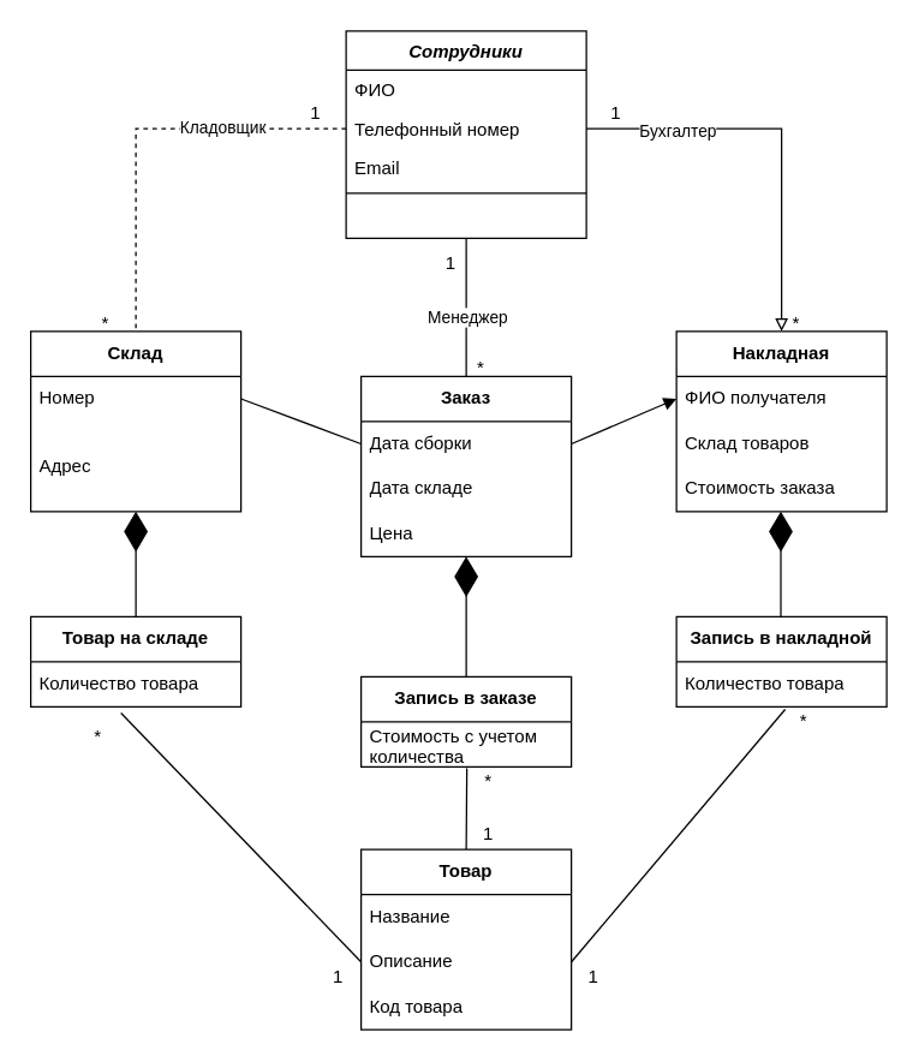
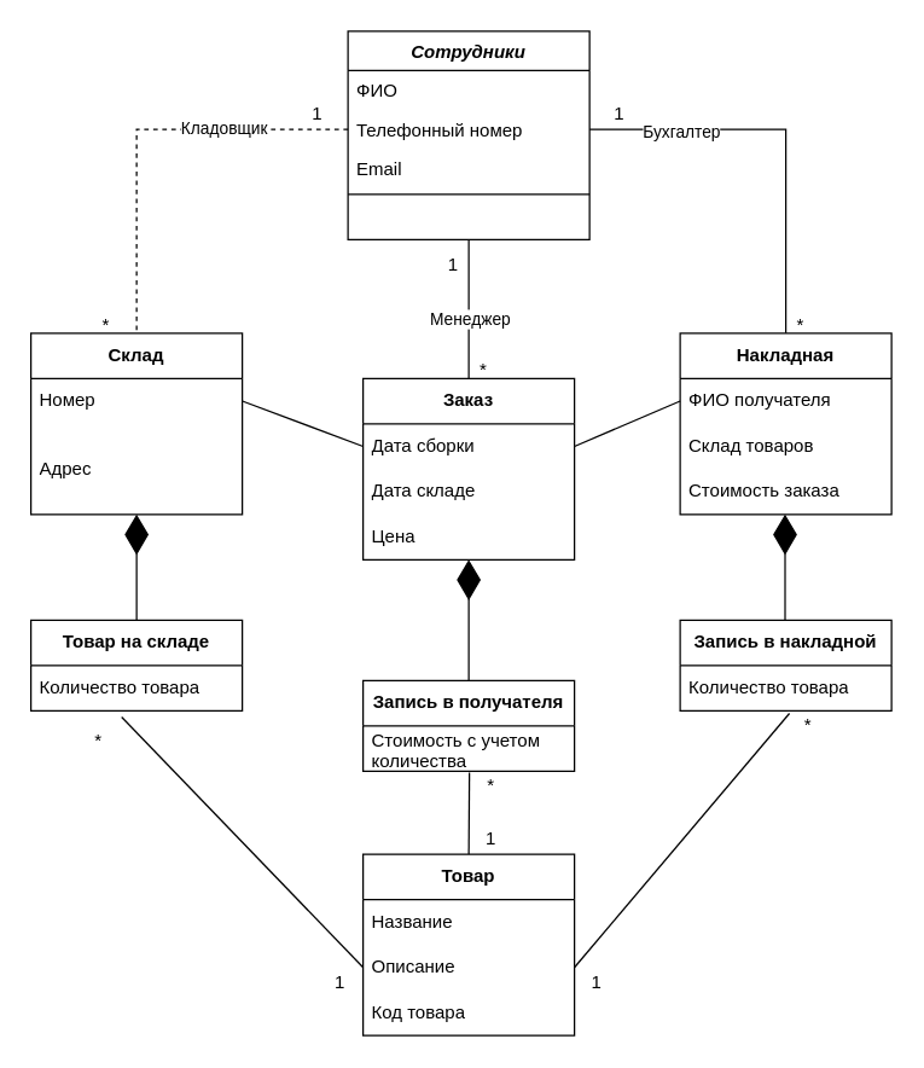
  <mxCell id="0" />
  <mxCell id="1" parent="0" />
  <mxCell id="2" style="edgeStyle=orthogonalEdgeStyle;rounded=0;orthogonalLoop=1;jettySize=auto;html=1;endArrow=none;endFill=0;" edge="1" parent="1" source="4" target="12"><mxGeometry relative="1" as="geometry" /></mxCell>
  <mxCell id="3" value="Менеджер" style="edgeLabel;html=1;align=center;verticalAlign=middle;resizable=0;points=[];" vertex="1" connectable="0" parent="2"><mxGeometry x="-0.2" y="-1" relative="1" as="geometry"><mxPoint x="1" y="15" as="offset" /></mxGeometry></mxCell>
  <mxCell id="4" value="Сотрудники" style="swimlane;fontStyle=3;align=center;verticalAlign=top;childLayout=stackLayout;horizontal=1;startSize=26;horizontalStack=0;resizeParent=1;resizeLast=0;collapsible=1;marginBottom=0;rounded=0;shadow=0;strokeWidth=1;" parent="1" vertex="1"><mxGeometry x="230" y="20" width="160" height="138" as="geometry"><mxRectangle x="230" y="140" width="160" height="26" as="alternateBounds" /></mxGeometry></mxCell>
  <mxCell id="5" value="ФИО" style="text;align=left;verticalAlign=top;spacingLeft=4;spacingRight=4;overflow=hidden;rotatable=0;points=[[0,0.5],[1,0.5]];portConstraint=eastwest;" parent="4" vertex="1"><mxGeometry y="26" width="160" height="26" as="geometry" /></mxCell>
  <mxCell id="6" value="Телефонный номер" style="text;align=left;verticalAlign=top;spacingLeft=4;spacingRight=4;overflow=hidden;rotatable=0;points=[[0,0.5],[1,0.5]];portConstraint=eastwest;rounded=0;shadow=0;html=0;" parent="4" vertex="1"><mxGeometry y="52" width="160" height="26" as="geometry" /></mxCell>
  <mxCell id="7" value="Email " style="text;align=left;verticalAlign=top;spacingLeft=4;spacingRight=4;overflow=hidden;rotatable=0;points=[[0,0.5],[1,0.5]];portConstraint=eastwest;rounded=0;shadow=0;html=0;" parent="4" vertex="1"><mxGeometry y="78" width="160" height="26" as="geometry" /></mxCell>
  <mxCell id="8" value="" style="line;html=1;strokeWidth=1;align=left;verticalAlign=middle;spacingTop=-1;spacingLeft=3;spacingRight=3;rotatable=0;labelPosition=right;points=[];portConstraint=eastwest;" parent="4" vertex="1"><mxGeometry y="104" width="160" height="8" as="geometry" /></mxCell>
  <mxCell id="9" value="&lt;b&gt;Склад&lt;/b&gt;" style="swimlane;fontStyle=0;childLayout=stackLayout;horizontal=1;startSize=30;horizontalStack=0;resizeParent=1;resizeParentMax=0;resizeLast=0;collapsible=1;marginBottom=0;whiteSpace=wrap;html=1;" vertex="1" parent="1"><mxGeometry x="20" y="220" width="140" height="120" as="geometry" /></mxCell>
  <mxCell id="10" value="Номер" style="text;strokeColor=none;fillColor=none;align=left;verticalAlign=middle;spacingLeft=4;spacingRight=4;overflow=hidden;points=[[0,0.5],[1,0.5]];portConstraint=eastwest;rotatable=0;whiteSpace=wrap;html=1;" vertex="1" parent="9"><mxGeometry y="30" width="140" height="30" as="geometry" /></mxCell>
  <mxCell id="11" value="Адрес" style="text;strokeColor=none;fillColor=none;align=left;verticalAlign=middle;spacingLeft=4;spacingRight=4;overflow=hidden;points=[[0,0.5],[1,0.5]];portConstraint=eastwest;rotatable=0;whiteSpace=wrap;html=1;" vertex="1" parent="9"><mxGeometry y="60" width="140" height="60" as="geometry" /></mxCell>
  <mxCell id="12" value="&lt;b&gt;Заказ&lt;/b&gt;" style="swimlane;fontStyle=0;childLayout=stackLayout;horizontal=1;startSize=30;horizontalStack=0;resizeParent=1;resizeParentMax=0;resizeLast=0;collapsible=1;marginBottom=0;whiteSpace=wrap;html=1;" vertex="1" parent="1"><mxGeometry x="240" y="250" width="140" height="120" as="geometry" /></mxCell>
  <mxCell id="13" value="Дата сборки" style="text;strokeColor=none;fillColor=none;align=left;verticalAlign=middle;spacingLeft=4;spacingRight=4;overflow=hidden;points=[[0,0.5],[1,0.5]];portConstraint=eastwest;rotatable=0;whiteSpace=wrap;html=1;" vertex="1" parent="12"><mxGeometry y="30" width="140" height="30" as="geometry" /></mxCell>
  <mxCell id="14" value="Дата складе" style="text;strokeColor=none;fillColor=none;align=left;verticalAlign=middle;spacingLeft=4;spacingRight=4;overflow=hidden;points=[[0,0.5],[1,0.5]];portConstraint=eastwest;rotatable=0;whiteSpace=wrap;html=1;" vertex="1" parent="12"><mxGeometry y="60" width="140" height="30" as="geometry" /></mxCell>
  <mxCell id="15" value="Цена" style="text;strokeColor=none;fillColor=none;align=left;verticalAlign=middle;spacingLeft=4;spacingRight=4;overflow=hidden;points=[[0,0.5],[1,0.5]];portConstraint=eastwest;rotatable=0;whiteSpace=wrap;html=1;" vertex="1" parent="12"><mxGeometry y="90" width="140" height="30" as="geometry" /></mxCell>
  <mxCell id="16" value="&lt;b&gt;Накладная&lt;/b&gt;" style="swimlane;fontStyle=0;childLayout=stackLayout;horizontal=1;startSize=30;horizontalStack=0;resizeParent=1;resizeParentMax=0;resizeLast=0;collapsible=1;marginBottom=0;whiteSpace=wrap;html=1;" vertex="1" parent="1"><mxGeometry x="450" y="220" width="140" height="120" as="geometry" /></mxCell>
  <mxCell id="17" value="ФИО получателя" style="text;strokeColor=none;fillColor=none;align=left;verticalAlign=middle;spacingLeft=4;spacingRight=4;overflow=hidden;points=[[0,0.5],[1,0.5]];portConstraint=eastwest;rotatable=0;whiteSpace=wrap;html=1;" vertex="1" parent="16"><mxGeometry y="30" width="140" height="30" as="geometry" /></mxCell>
  <mxCell id="18" value="Склад товаров" style="text;strokeColor=none;fillColor=none;align=left;verticalAlign=middle;spacingLeft=4;spacingRight=4;overflow=hidden;points=[[0,0.5],[1,0.5]];portConstraint=eastwest;rotatable=0;whiteSpace=wrap;html=1;" vertex="1" parent="16"><mxGeometry y="60" width="140" height="30" as="geometry" /></mxCell>
  <mxCell id="19" value="Стоимость заказа" style="text;strokeColor=none;fillColor=none;align=left;verticalAlign=middle;spacingLeft=4;spacingRight=4;overflow=hidden;points=[[0,0.5],[1,0.5]];portConstraint=eastwest;rotatable=0;whiteSpace=wrap;html=1;" vertex="1" parent="16"><mxGeometry y="90" width="140" height="30" as="geometry" /></mxCell>
  <mxCell id="20" style="edgeStyle=orthogonalEdgeStyle;rounded=0;orthogonalLoop=1;jettySize=auto;html=1;entryX=0.5;entryY=0;entryDx=0;entryDy=0;strokeColor=default;startArrow=none;startFill=0;endArrow=none;endFill=0;dashed=1;" edge="1" parent="1" source="6" target="9"><mxGeometry relative="1" as="geometry" /></mxCell>
  <mxCell id="21" value="Кладовщик" style="edgeLabel;html=1;align=center;verticalAlign=middle;resizable=0;points=[];" vertex="1" connectable="0" parent="20"><mxGeometry x="-0.394" y="-1" relative="1" as="geometry"><mxPoint as="offset" /></mxGeometry></mxCell>
- <mxCell id="22" style="edgeStyle=orthogonalEdgeStyle;rounded=0;orthogonalLoop=1;jettySize=auto;html=1;entryX=0.5;entryY=0;entryDx=0;entryDy=0;endArrow=block;endFill=0;" edge="1" parent="1" source="6" target="16"><mxGeometry relative="1" as="geometry" /></mxCell>
+ <mxCell id="22" style="edgeStyle=orthogonalEdgeStyle;rounded=0;orthogonalLoop=1;jettySize=auto;html=1;entryX=0.5;entryY=0;entryDx=0;entryDy=0;endArrow=none;endFill=0;" edge="1" parent="1" source="6" target="16"><mxGeometry relative="1" as="geometry" /></mxCell>
  <mxCell id="23" value="Бухгалтер" style="edgeLabel;html=1;align=center;verticalAlign=middle;resizable=0;points=[];" vertex="1" connectable="0" parent="22"><mxGeometry x="-0.548" y="-1" relative="1" as="geometry"><mxPoint as="offset" /></mxGeometry></mxCell>
  <mxCell id="24" value="&lt;b&gt;Товар на складе&lt;/b&gt;" style="swimlane;fontStyle=0;childLayout=stackLayout;horizontal=1;startSize=30;horizontalStack=0;resizeParent=1;resizeParentMax=0;resizeLast=0;collapsible=1;marginBottom=0;whiteSpace=wrap;html=1;" vertex="1" parent="1"><mxGeometry x="20" y="410" width="140" height="60" as="geometry" /></mxCell>
  <mxCell id="25" value="Количество товара" style="text;strokeColor=none;fillColor=none;align=left;verticalAlign=middle;spacingLeft=4;spacingRight=4;overflow=hidden;points=[[0,0.5],[1,0.5]];portConstraint=eastwest;rotatable=0;whiteSpace=wrap;html=1;" vertex="1" parent="24"><mxGeometry y="30" width="140" height="30" as="geometry" /></mxCell>
- <mxCell id="26" value="&lt;b&gt;Запись в заказе&lt;/b&gt;" style="swimlane;fontStyle=0;childLayout=stackLayout;horizontal=1;startSize=30;horizontalStack=0;resizeParent=1;resizeParentMax=0;resizeLast=0;collapsible=1;marginBottom=0;whiteSpace=wrap;html=1;" vertex="1" parent="1"><mxGeometry x="240" y="450" width="140" height="60" as="geometry" /></mxCell>
+ <mxCell id="26" value="&lt;b&gt;Запись в получателя&lt;/b&gt;" style="swimlane;fontStyle=0;childLayout=stackLayout;horizontal=1;startSize=30;horizontalStack=0;resizeParent=1;resizeParentMax=0;resizeLast=0;collapsible=1;marginBottom=0;whiteSpace=wrap;html=1;" vertex="1" parent="1"><mxGeometry x="240" y="450" width="140" height="60" as="geometry" /></mxCell>
  <mxCell id="27" value="Стоимость с учетом количества" style="text;strokeColor=none;fillColor=none;align=left;verticalAlign=middle;spacingLeft=4;spacingRight=4;overflow=hidden;points=[[0,0.5],[1,0.5]];portConstraint=eastwest;rotatable=0;whiteSpace=wrap;html=1;" vertex="1" parent="26"><mxGeometry y="30" width="140" height="30" as="geometry" /></mxCell>
  <mxCell id="28" value="&lt;b&gt;Запись в накладной&lt;/b&gt;" style="swimlane;fontStyle=0;childLayout=stackLayout;horizontal=1;startSize=30;horizontalStack=0;resizeParent=1;resizeParentMax=0;resizeLast=0;collapsible=1;marginBottom=0;whiteSpace=wrap;html=1;" vertex="1" parent="1"><mxGeometry x="450" y="410" width="140" height="60" as="geometry" /></mxCell>
  <mxCell id="29" value="Количество товара" style="text;strokeColor=none;fillColor=none;align=left;verticalAlign=middle;spacingLeft=4;spacingRight=4;overflow=hidden;points=[[0,0.5],[1,0.5]];portConstraint=eastwest;rotatable=0;whiteSpace=wrap;html=1;" vertex="1" parent="28"><mxGeometry y="30" width="140" height="30" as="geometry" /></mxCell>
  <mxCell id="30" value="&lt;b&gt;Товар&lt;/b&gt;" style="swimlane;fontStyle=0;childLayout=stackLayout;horizontal=1;startSize=30;horizontalStack=0;resizeParent=1;resizeParentMax=0;resizeLast=0;collapsible=1;marginBottom=0;whiteSpace=wrap;html=1;" vertex="1" parent="1"><mxGeometry x="240" y="565" width="140" height="120" as="geometry" /></mxCell>
  <mxCell id="31" value="Название" style="text;strokeColor=none;fillColor=none;align=left;verticalAlign=middle;spacingLeft=4;spacingRight=4;overflow=hidden;points=[[0,0.5],[1,0.5]];portConstraint=eastwest;rotatable=0;whiteSpace=wrap;html=1;" vertex="1" parent="30"><mxGeometry y="30" width="140" height="30" as="geometry" /></mxCell>
  <mxCell id="32" value="Описание" style="text;strokeColor=none;fillColor=none;align=left;verticalAlign=middle;spacingLeft=4;spacingRight=4;overflow=hidden;points=[[0,0.5],[1,0.5]];portConstraint=eastwest;rotatable=0;whiteSpace=wrap;html=1;" vertex="1" parent="30"><mxGeometry y="60" width="140" height="30" as="geometry" /></mxCell>
  <mxCell id="33" value="Код товара" style="text;strokeColor=none;fillColor=none;align=left;verticalAlign=middle;spacingLeft=4;spacingRight=4;overflow=hidden;points=[[0,0.5],[1,0.5]];portConstraint=eastwest;rotatable=0;whiteSpace=wrap;html=1;" vertex="1" parent="30"><mxGeometry y="90" width="140" height="30" as="geometry" /></mxCell>
  <mxCell id="34" value="" style="endArrow=diamondThin;endFill=1;endSize=24;html=1;rounded=0;exitX=0.5;exitY=0;exitDx=0;exitDy=0;" edge="1" parent="1" source="24" target="11"><mxGeometry width="160" relative="1" as="geometry"><mxPoint x="250" y="340" as="sourcePoint" /><mxPoint x="410" y="340" as="targetPoint" /></mxGeometry></mxCell>
  <mxCell id="35" value="" style="endArrow=diamondThin;endFill=1;endSize=24;html=1;rounded=0;exitX=0.5;exitY=0;exitDx=0;exitDy=0;" edge="1" parent="1" source="26"><mxGeometry width="160" relative="1" as="geometry"><mxPoint x="309.5" y="410" as="sourcePoint" /><mxPoint x="310" y="370" as="targetPoint" /></mxGeometry></mxCell>
  <mxCell id="36" value="" style="endArrow=diamondThin;endFill=1;endSize=24;html=1;rounded=0;exitX=0.5;exitY=0;exitDx=0;exitDy=0;" edge="1" parent="1"><mxGeometry width="160" relative="1" as="geometry"><mxPoint x="519.5" y="410" as="sourcePoint" /><mxPoint x="519.5" y="340" as="targetPoint" /></mxGeometry></mxCell>
  <mxCell id="37" value="" style="endArrow=none;html=1;rounded=0;exitX=1;exitY=0.5;exitDx=0;exitDy=0;entryX=0;entryY=0.5;entryDx=0;entryDy=0;" edge="1" parent="1" source="10" target="13"><mxGeometry width="50" height="50" relative="1" as="geometry"><mxPoint x="310" y="370" as="sourcePoint" /><mxPoint x="360" y="320" as="targetPoint" /></mxGeometry></mxCell>
- <mxCell id="38" value="" style="endArrow=block;html=1;rounded=0;exitX=1;exitY=0.5;exitDx=0;exitDy=0;entryX=0;entryY=0.5;entryDx=0;entryDy=0;" edge="1" parent="1" source="13" target="17"><mxGeometry width="50" height="50" relative="1" as="geometry"><mxPoint x="370" y="260" as="sourcePoint" /><mxPoint x="430" y="260" as="targetPoint" /></mxGeometry></mxCell>
+ <mxCell id="38" value="" style="endArrow=none;html=1;rounded=0;exitX=1;exitY=0.5;exitDx=0;exitDy=0;entryX=0;entryY=0.5;entryDx=0;entryDy=0;" edge="1" parent="1" source="13" target="17"><mxGeometry width="50" height="50" relative="1" as="geometry"><mxPoint x="370" y="260" as="sourcePoint" /><mxPoint x="430" y="260" as="targetPoint" /></mxGeometry></mxCell>
  <mxCell id="39" value="1" style="text;html=1;strokeColor=none;fillColor=none;align=center;verticalAlign=middle;whiteSpace=wrap;rounded=0;" vertex="1" parent="1"><mxGeometry x="180" y="60" width="60" height="30" as="geometry" /></mxCell>
  <mxCell id="40" value="1" style="text;html=1;strokeColor=none;fillColor=none;align=center;verticalAlign=middle;whiteSpace=wrap;rounded=0;" vertex="1" parent="1"><mxGeometry x="380" y="60" width="60" height="30" as="geometry" /></mxCell>
  <mxCell id="41" value="*" style="text;html=1;strokeColor=none;fillColor=none;align=center;verticalAlign=middle;whiteSpace=wrap;rounded=0;" vertex="1" parent="1"><mxGeometry x="40" y="200" width="60" height="30" as="geometry" /></mxCell>
  <mxCell id="42" value="1" style="text;html=1;strokeColor=none;fillColor=none;align=center;verticalAlign=middle;whiteSpace=wrap;rounded=0;" vertex="1" parent="1"><mxGeometry x="270" y="160" width="60" height="30" as="geometry" /></mxCell>
  <mxCell id="43" value="*" style="text;html=1;strokeColor=none;fillColor=none;align=center;verticalAlign=middle;whiteSpace=wrap;rounded=0;" vertex="1" parent="1"><mxGeometry x="290" y="230" width="60" height="30" as="geometry" /></mxCell>
  <mxCell id="44" value="*" style="text;html=1;strokeColor=none;fillColor=none;align=center;verticalAlign=middle;whiteSpace=wrap;rounded=0;" vertex="1" parent="1"><mxGeometry x="500" y="200" width="60" height="30" as="geometry" /></mxCell>
  <mxCell id="45" value="" style="endArrow=none;html=1;rounded=0;entryX=0.429;entryY=1.14;entryDx=0;entryDy=0;entryPerimeter=0;exitX=0;exitY=0.5;exitDx=0;exitDy=0;" edge="1" parent="1" source="32" target="25"><mxGeometry width="50" height="50" relative="1" as="geometry"><mxPoint x="310" y="570" as="sourcePoint" /><mxPoint x="360" y="520" as="targetPoint" /></mxGeometry></mxCell>
  <mxCell id="46" value="" style="endArrow=none;html=1;rounded=0;entryX=0.503;entryY=1.033;entryDx=0;entryDy=0;entryPerimeter=0;exitX=0.5;exitY=0;exitDx=0;exitDy=0;" edge="1" parent="1" source="30" target="27"><mxGeometry width="50" height="50" relative="1" as="geometry"><mxPoint x="310" y="570" as="sourcePoint" /><mxPoint x="360" y="520" as="targetPoint" /></mxGeometry></mxCell>
  <mxCell id="47" value="" style="endArrow=none;html=1;rounded=0;entryX=0.517;entryY=1.06;entryDx=0;entryDy=0;entryPerimeter=0;exitX=1;exitY=0.5;exitDx=0;exitDy=0;" edge="1" parent="1" source="32" target="29"><mxGeometry width="50" height="50" relative="1" as="geometry"><mxPoint x="310" y="570" as="sourcePoint" /><mxPoint x="360" y="520" as="targetPoint" /></mxGeometry></mxCell>
  <mxCell id="48" value="1" style="text;html=1;strokeColor=none;fillColor=none;align=center;verticalAlign=middle;whiteSpace=wrap;rounded=0;" vertex="1" parent="1"><mxGeometry x="210" y="640" width="30" height="20" as="geometry" /></mxCell>
  <mxCell id="49" value="1" style="text;html=1;strokeColor=none;fillColor=none;align=center;verticalAlign=middle;whiteSpace=wrap;rounded=0;" vertex="1" parent="1"><mxGeometry x="380" y="640" width="30" height="20" as="geometry" /></mxCell>
  <mxCell id="50" value="1" style="text;html=1;strokeColor=none;fillColor=none;align=center;verticalAlign=middle;whiteSpace=wrap;rounded=0;" vertex="1" parent="1"><mxGeometry x="310" y="545" width="30" height="20" as="geometry" /></mxCell>
  <mxCell id="51" value="*" style="text;html=1;strokeColor=none;fillColor=none;align=center;verticalAlign=middle;whiteSpace=wrap;rounded=0;" vertex="1" parent="1"><mxGeometry x="50" y="480" width="30" height="20" as="geometry" /></mxCell>
  <mxCell id="52" value="*" style="text;html=1;strokeColor=none;fillColor=none;align=center;verticalAlign=middle;whiteSpace=wrap;rounded=0;" vertex="1" parent="1"><mxGeometry x="310" y="510" width="30" height="20" as="geometry" /></mxCell>
  <mxCell id="53" value="*" style="text;html=1;strokeColor=none;fillColor=none;align=center;verticalAlign=middle;whiteSpace=wrap;rounded=0;" vertex="1" parent="1"><mxGeometry x="520" y="470" width="30" height="20" as="geometry" /></mxCell>
